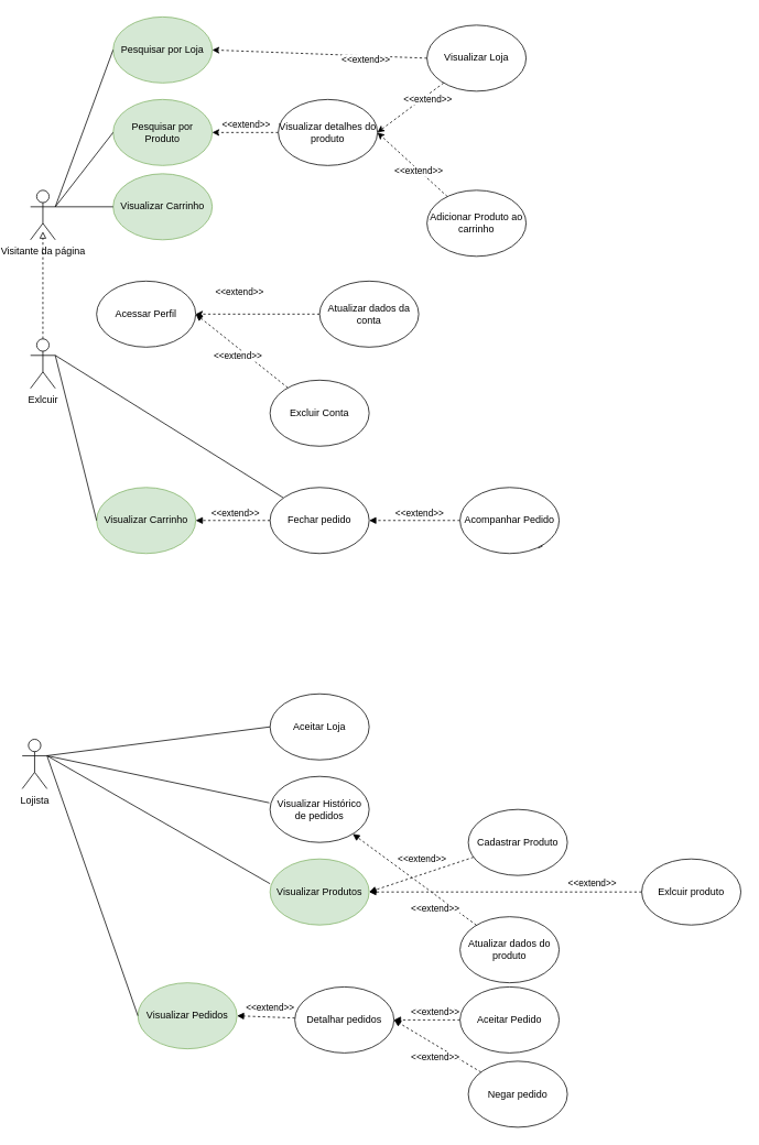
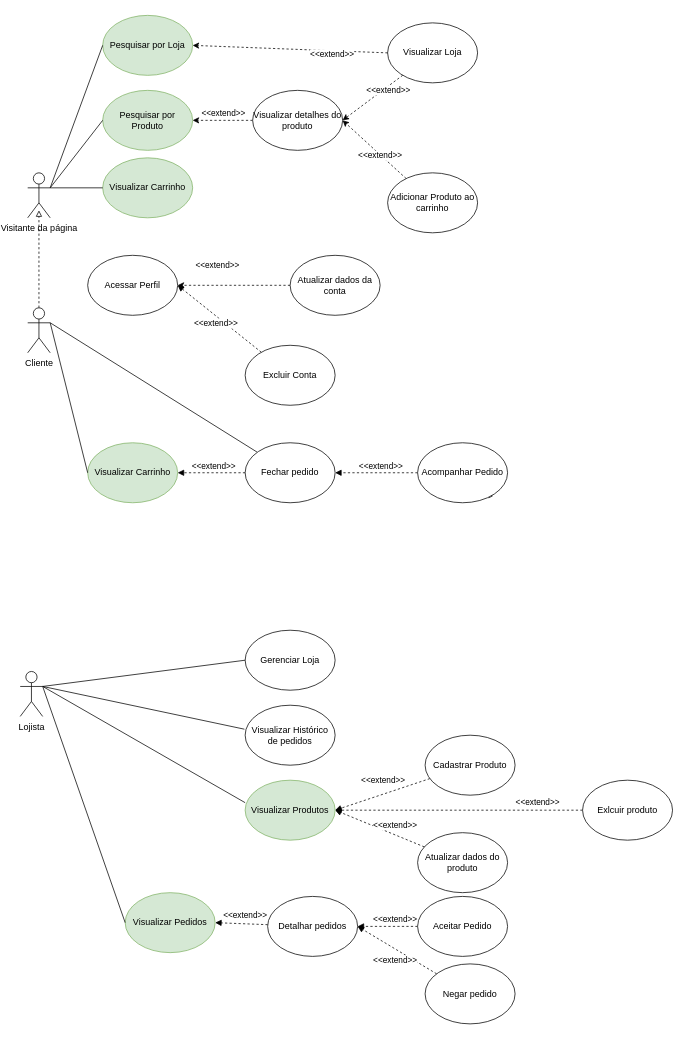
  <mxCell id="0" />
  <mxCell id="1" parent="0" />
  <mxCell id="2" value="Visitante da página&lt;br&gt;" style="shape=umlActor;verticalLabelPosition=bottom;verticalAlign=top;html=1;outlineConnect=0;" parent="1" vertex="1"><mxGeometry x="30" y="230" width="30" height="60" as="geometry" /></mxCell>
  <mxCell id="3" value="Pesquisar por Produto&lt;br&gt;" style="ellipse;whiteSpace=wrap;html=1;fillColor=#d5e8d4;strokeColor=#82b366;fontColor=#000000;" parent="1" vertex="1"><mxGeometry x="130" y="120" width="120" height="80" as="geometry" /></mxCell>
  <mxCell id="4" value="" style="endArrow=none;html=1;exitX=1;exitY=0.333;exitDx=0;exitDy=0;exitPerimeter=0;entryX=0;entryY=0.5;entryDx=0;entryDy=0;" parent="1" source="2" target="3" edge="1"><mxGeometry width="50" height="50" relative="1" as="geometry"><mxPoint x="430" y="530" as="sourcePoint" /><mxPoint x="480" y="480" as="targetPoint" /></mxGeometry></mxCell>
  <mxCell id="5" style="rounded=0;orthogonalLoop=1;jettySize=auto;html=1;entryX=1;entryY=0.5;entryDx=0;entryDy=0;dashed=1;" parent="1" source="6" target="60" edge="1"><mxGeometry relative="1" as="geometry" /></mxCell>
  <mxCell id="6" value="Atualizar dados da conta" style="ellipse;whiteSpace=wrap;html=1;" parent="1" vertex="1"><mxGeometry x="380" y="340" width="120" height="80" as="geometry" /></mxCell>
  <mxCell id="7" style="rounded=0;orthogonalLoop=1;jettySize=auto;html=1;dashed=1;" parent="1" source="9" edge="1"><mxGeometry relative="1" as="geometry"><mxPoint x="450" y="160" as="targetPoint" /></mxGeometry></mxCell>
  <mxCell id="8" value="&amp;lt;&amp;lt;extend&amp;gt;&amp;gt;" style="edgeLabel;html=1;align=center;verticalAlign=middle;resizable=0;points=[];" parent="7" vertex="1" connectable="0"><mxGeometry x="-0.435" y="4" relative="1" as="geometry"><mxPoint as="offset" /></mxGeometry></mxCell>
  <mxCell id="9" value="Visualizar Loja" style="ellipse;whiteSpace=wrap;html=1;" parent="1" vertex="1"><mxGeometry x="510" y="30" width="120" height="80" as="geometry" /></mxCell>
  <mxCell id="10" style="edgeStyle=orthogonalEdgeStyle;rounded=0;orthogonalLoop=1;jettySize=auto;html=1;entryX=1;entryY=0.5;entryDx=0;entryDy=0;dashed=1;" parent="1" source="12" target="3" edge="1"><mxGeometry relative="1" as="geometry"><mxPoint x="290" y="160" as="targetPoint" /></mxGeometry></mxCell>
  <mxCell id="11" value="&amp;lt;&amp;lt;extend&amp;gt;&amp;gt;" style="edgeLabel;html=1;align=center;verticalAlign=middle;resizable=0;points=[];" parent="10" vertex="1" connectable="0"><mxGeometry x="0.25" y="-4" relative="1" as="geometry"><mxPoint x="10" y="-6" as="offset" /></mxGeometry></mxCell>
  <mxCell id="12" value="Visualizar detalhes do produto" style="ellipse;whiteSpace=wrap;html=1;" parent="1" vertex="1"><mxGeometry x="330" y="120" width="120" height="80" as="geometry" /></mxCell>
  <mxCell id="13" style="edgeStyle=none;rounded=0;orthogonalLoop=1;jettySize=auto;html=1;entryX=1;entryY=0.5;entryDx=0;entryDy=0;dashed=1;" parent="1" source="15" target="12" edge="1"><mxGeometry relative="1" as="geometry" /></mxCell>
  <mxCell id="14" value="&amp;lt;&amp;lt;extend&amp;gt;&amp;gt;" style="edgeLabel;html=1;align=center;verticalAlign=middle;resizable=0;points=[];" parent="13" vertex="1" connectable="0"><mxGeometry x="-0.188" y="1" relative="1" as="geometry"><mxPoint as="offset" /></mxGeometry></mxCell>
  <mxCell id="15" value="Adicionar Produto ao carrinho&lt;br&gt;" style="ellipse;whiteSpace=wrap;html=1;" parent="1" vertex="1"><mxGeometry x="510" y="230" width="120" height="80" as="geometry" /></mxCell>
  <mxCell id="16" style="edgeStyle=none;rounded=0;orthogonalLoop=1;jettySize=auto;html=1;dashed=1;endArrow=block;endFill=0;" parent="1" source="17" edge="1"><mxGeometry relative="1" as="geometry"><mxPoint x="45" y="280" as="targetPoint" /></mxGeometry></mxCell>
- <mxCell id="17" value="Exlcuir" style="shape=umlActor;verticalLabelPosition=bottom;verticalAlign=top;html=1;outlineConnect=0;" parent="1" vertex="1"><mxGeometry x="30" y="410" width="30" height="60" as="geometry" /></mxCell>
+ <mxCell id="17" value="Cliente" style="shape=umlActor;verticalLabelPosition=bottom;verticalAlign=top;html=1;outlineConnect=0;" parent="1" vertex="1"><mxGeometry x="30" y="410" width="30" height="60" as="geometry" /></mxCell>
  <mxCell id="18" value="" style="endArrow=none;html=1;exitX=1;exitY=0.333;exitDx=0;exitDy=0;exitPerimeter=0;" parent="1" source="17" target="26" edge="1"><mxGeometry width="50" height="50" relative="1" as="geometry"><mxPoint x="120" y="410" as="sourcePoint" /><mxPoint x="190" y="320" as="targetPoint" /></mxGeometry></mxCell>
  <mxCell id="19" value="Visualizar Carrinho" style="ellipse;whiteSpace=wrap;html=1;fillColor=#d5e8d4;strokeColor=#82b366;fontColor=#000000;" parent="1" vertex="1"><mxGeometry x="130" y="210" width="120" height="80" as="geometry" /></mxCell>
  <mxCell id="20" value="" style="endArrow=none;html=1;entryX=0;entryY=0.5;entryDx=0;entryDy=0;" parent="1" target="19" edge="1"><mxGeometry width="50" height="50" relative="1" as="geometry"><mxPoint x="60" y="250" as="sourcePoint" /><mxPoint x="140" y="170" as="targetPoint" /></mxGeometry></mxCell>
  <mxCell id="21" value="Visualizar Carrinho" style="ellipse;whiteSpace=wrap;html=1;fillColor=#d5e8d4;strokeColor=#82b366;fontColor=#000000;" parent="1" vertex="1"><mxGeometry x="110" y="590" width="120" height="80" as="geometry" /></mxCell>
  <mxCell id="22" value="" style="endArrow=none;html=1;exitX=1;exitY=0.333;exitDx=0;exitDy=0;exitPerimeter=0;entryX=0;entryY=0.5;entryDx=0;entryDy=0;" parent="1" source="17" target="21" edge="1"><mxGeometry width="50" height="50" relative="1" as="geometry"><mxPoint x="70" y="440" as="sourcePoint" /><mxPoint x="140" y="370" as="targetPoint" /></mxGeometry></mxCell>
  <mxCell id="23" style="edgeStyle=none;rounded=0;orthogonalLoop=1;jettySize=auto;html=1;entryX=1;entryY=0.5;entryDx=0;entryDy=0;dashed=1;endArrow=block;endFill=1;" parent="1" source="26" target="21" edge="1"><mxGeometry relative="1" as="geometry" /></mxCell>
  <mxCell id="24" value="&lt;span style=&quot;color: rgba(0 , 0 , 0 , 0) ; font-family: monospace ; font-size: 0px ; background-color: rgb(248 , 249 , 250)&quot;&gt;%3CmxGraphModel%3E%3Croot%3E%3CmxCell%20id%3D%220%22%2F%3E%3CmxCell%20id%3D%221%22%20parent%3D%220%22%2F%3E%3CmxCell%20id%3D%222%22%20style%3D%22edgeStyle%3Dnone%3Brounded%3D0%3BorthogonalLoop%3D1%3BjettySize%3Dauto%3Bhtml%3D1%3BentryX%3D0.5%3BentryY%3D0%3BentryDx%3D0%3BentryDy%3D0%3Bdashed%3D1%3B%22%20edge%3D%221%22%20parent%3D%221%22%3E%3CmxGeometry%20relative%3D%221%22%20as%3D%22geometry%22%3E%3CmxPoint%20x%3D%22640%22%20y%3D%22130%22%20as%3D%22sourcePoint%22%2F%3E%3CmxPoint%20x%3D%22640%22%20y%3D%22290%22%20as%3D%22targetPoint%22%2F%3E%3C%2FmxGeometry%3E%3C%2FmxCell%3E%3CmxCell%20id%3D%223%22%20value%3D%22%26amp%3Blt%3B%26amp%3Blt%3Bextend%26amp%3Bgt%3B%26amp%3Bgt%3B%22%20style%3D%22edgeLabel%3Bhtml%3D1%3Balign%3Dcenter%3BverticalAlign%3Dmiddle%3Bresizable%3D0%3Bpoints%3D%5B%5D%3B%22%20vertex%3D%221%22%20connectable%3D%220%22%20parent%3D%222%22%3E%3CmxGeometry%20x%3D%220.125%22%20relative%3D%221%22%20as%3D%22geometry%22%3E%3CmxPoint%20as%3D%22offset%22%2F%3E%3C%2FmxGeometry%3E%3C%2FmxCell%3E%3C%2Froot%3E%3C%2FmxGraphModel%3E&lt;/span&gt;&lt;span style=&quot;color: rgba(0 , 0 , 0 , 0) ; font-family: monospace ; font-size: 0px ; background-color: rgb(248 , 249 , 250)&quot;&gt;%3CmxGraphModel%3E%3Croot%3E%3CmxCell%20id%3D%220%22%2F%3E%3CmxCell%20id%3D%221%22%20parent%3D%220%22%2F%3E%3CmxCell%20id%3D%222%22%20style%3D%22edgeStyle%3Dnone%3Brounded%3D0%3BorthogonalLoop%3D1%3BjettySize%3Dauto%3Bhtml%3D1%3BentryX%3D0.5%3BentryY%3D0%3BentryDx%3D0%3BentryDy%3D0%3Bdashed%3D1%3B%22%20edge%3D%221%22%20parent%3D%221%22%3E%3CmxGeometry%20relative%3D%221%22%20as%3D%22geometry%22%3E%3CmxPoint%20x%3D%22640%22%20y%3D%22130%22%20as%3D%22sourcePoint%22%2F%3E%3CmxPoint%20x%3D%22640%22%20y%3D%22290%22%20as%3D%22targetPoint%22%2F%3E%3C%2FmxGeometry%3E%3C%2FmxCell%3E%3CmxCell%20id%3D%223%22%20value%3D%22%26amp%3Blt%3B%26amp%3Blt%3Bextend%26amp%3Bgt%3B%26amp%3Bgt%3B%22%20style%3D%22edgeLabel%3Bhtml%3D1%3Balign%3Dcenter%3BverticalAlign%3Dmiddle%3Bresizable%3D0%3Bpoints%3D%5B%5D%3B%22%20vertex%3D%221%22%20connectable%3D%220%22%20parent%3D%222%22%3E%3CmxGeometry%20x%3D%220.125%22%20relative%3D%221%22%20as%3D%22geometry%22%3E%3CmxPoint%20as%3D%22offset%22%2F%3E%3C%2FmxGeometry%3E%3C%2FmxCell%3E%3C%2Froot%3E%3C%2FmxGraphModel%3E&lt;/span&gt;" style="edgeLabel;html=1;align=center;verticalAlign=middle;resizable=0;points=[];" parent="23" vertex="1" connectable="0"><mxGeometry x="-0.275" y="1" relative="1" as="geometry"><mxPoint as="offset" /></mxGeometry></mxCell>
  <mxCell id="25" value="&amp;lt;&amp;lt;extend&amp;gt;&amp;gt;" style="edgeLabel;html=1;align=center;verticalAlign=middle;resizable=0;points=[];" parent="23" vertex="1" connectable="0"><mxGeometry x="-0.35" relative="1" as="geometry"><mxPoint x="-14" y="-10" as="offset" /></mxGeometry></mxCell>
  <mxCell id="26" value="Fechar pedido" style="ellipse;whiteSpace=wrap;html=1;" parent="1" vertex="1"><mxGeometry x="320" y="590" width="120" height="80" as="geometry" /></mxCell>
  <mxCell id="27" value="Lojista" style="shape=umlActor;verticalLabelPosition=bottom;verticalAlign=top;html=1;outlineConnect=0;" parent="1" vertex="1"><mxGeometry x="20" y="895" width="30" height="60" as="geometry" /></mxCell>
- <mxCell id="28" value="Aceitar Loja" style="ellipse;whiteSpace=wrap;html=1;" parent="1" vertex="1"><mxGeometry x="320" y="840" width="120" height="80" as="geometry" /></mxCell>
+ <mxCell id="28" value="Gerenciar Loja" style="ellipse;whiteSpace=wrap;html=1;" parent="1" vertex="1"><mxGeometry x="320" y="840" width="120" height="80" as="geometry" /></mxCell>
  <mxCell id="29" style="edgeStyle=none;rounded=0;orthogonalLoop=1;jettySize=auto;html=1;entryX=1;entryY=0.5;entryDx=0;entryDy=0;dashed=1;endArrow=block;endFill=1;" parent="1" edge="1"><mxGeometry relative="1" as="geometry"><mxPoint x="387.884" y="886.51" as="sourcePoint" /></mxGeometry></mxCell>
  <mxCell id="30" style="edgeStyle=none;rounded=0;orthogonalLoop=1;jettySize=auto;html=1;endArrow=block;endFill=1;dashed=1;entryX=1;entryY=0.5;entryDx=0;entryDy=0;" parent="1" edge="1"><mxGeometry relative="1" as="geometry"><mxPoint x="260" y="800" as="targetPoint" /></mxGeometry></mxCell>
  <mxCell id="31" style="edgeStyle=none;rounded=0;orthogonalLoop=1;jettySize=auto;html=1;entryX=1;entryY=0.5;entryDx=0;entryDy=0;dashed=1;endArrow=block;endFill=1;" parent="1" source="32" target="51" edge="1"><mxGeometry relative="1" as="geometry" /></mxCell>
  <mxCell id="32" value="Cadastrar Produto" style="ellipse;whiteSpace=wrap;html=1;" parent="1" vertex="1"><mxGeometry x="560" y="980" width="120" height="80" as="geometry" /></mxCell>
- <mxCell id="33" style="edgeStyle=none;rounded=0;orthogonalLoop=1;jettySize=auto;html=1;dashed=1;endArrow=block;endFill=1;" parent="1" source="34" target="66" edge="1"><mxGeometry relative="1" as="geometry"><mxPoint x="670" y="1170" as="targetPoint" /></mxGeometry></mxCell>
+ <mxCell id="33" style="edgeStyle=none;rounded=0;orthogonalLoop=1;jettySize=auto;html=1;dashed=1;endArrow=block;endFill=1;entryX=1;entryY=0.5;entryDx=0;entryDy=0;" parent="1" source="34" target="51" edge="1"><mxGeometry relative="1" as="geometry"><mxPoint x="670" y="1170" as="targetPoint" /></mxGeometry></mxCell>
  <mxCell id="34" value="Atualizar dados do produto" style="ellipse;whiteSpace=wrap;html=1;" parent="1" vertex="1"><mxGeometry x="550" y="1110" width="120" height="80" as="geometry" /></mxCell>
  <mxCell id="35" value="" style="endArrow=none;html=1;exitX=1;exitY=0.333;exitDx=0;exitDy=0;exitPerimeter=0;entryX=0;entryY=0.5;entryDx=0;entryDy=0;" parent="1" source="27" target="28" edge="1"><mxGeometry width="50" height="50" relative="1" as="geometry"><mxPoint x="310" y="945" as="sourcePoint" /><mxPoint x="360" y="895" as="targetPoint" /></mxGeometry></mxCell>
  <mxCell id="36" value="Visualizar Pedidos" style="ellipse;whiteSpace=wrap;html=1;fillColor=#d5e8d4;strokeColor=#82b366;fontColor=#000000;" parent="1" vertex="1"><mxGeometry x="160" y="1190" width="120" height="80" as="geometry" /></mxCell>
  <mxCell id="37" style="edgeStyle=none;rounded=0;orthogonalLoop=1;jettySize=auto;html=1;entryX=1;entryY=0.5;entryDx=0;entryDy=0;dashed=1;endArrow=block;endFill=1;" parent="1" source="38" target="36" edge="1"><mxGeometry relative="1" as="geometry" /></mxCell>
  <mxCell id="38" value="Detalhar pedidos" style="ellipse;whiteSpace=wrap;html=1;" parent="1" vertex="1"><mxGeometry x="350" y="1195" width="120" height="80" as="geometry" /></mxCell>
  <mxCell id="39" style="edgeStyle=none;rounded=0;orthogonalLoop=1;jettySize=auto;html=1;dashed=1;endArrow=block;endFill=1;entryX=1;entryY=0.5;entryDx=0;entryDy=0;" parent="1" source="40" target="38" edge="1"><mxGeometry relative="1" as="geometry"><mxPoint x="441" y="1265" as="targetPoint" /></mxGeometry></mxCell>
  <mxCell id="40" value="Aceitar Pedido" style="ellipse;whiteSpace=wrap;html=1;" parent="1" vertex="1"><mxGeometry x="550" y="1195" width="120" height="80" as="geometry" /></mxCell>
  <mxCell id="41" style="edgeStyle=none;rounded=0;orthogonalLoop=1;jettySize=auto;html=1;entryX=1;entryY=0.5;entryDx=0;entryDy=0;dashed=1;endArrow=block;endFill=1;" parent="1" source="42" target="38" edge="1"><mxGeometry relative="1" as="geometry" /></mxCell>
  <mxCell id="42" value="Negar pedido" style="ellipse;whiteSpace=wrap;html=1;" parent="1" vertex="1"><mxGeometry x="560" y="1285" width="120" height="80" as="geometry" /></mxCell>
  <mxCell id="43" style="edgeStyle=none;rounded=0;orthogonalLoop=1;jettySize=auto;html=1;entryX=1;entryY=0.5;entryDx=0;entryDy=0;dashed=1;endArrow=block;endFill=1;" parent="1" source="44" target="51" edge="1"><mxGeometry relative="1" as="geometry" /></mxCell>
  <mxCell id="44" value="Exlcuir produto" style="ellipse;whiteSpace=wrap;html=1;" parent="1" vertex="1"><mxGeometry x="770" y="1040" width="120" height="80" as="geometry" /></mxCell>
  <mxCell id="45" value="" style="endArrow=none;html=1;entryX=0;entryY=0.5;entryDx=0;entryDy=0;" parent="1" target="36" edge="1"><mxGeometry width="50" height="50" relative="1" as="geometry"><mxPoint x="50" y="915" as="sourcePoint" /><mxPoint x="120" y="1205" as="targetPoint" /></mxGeometry></mxCell>
  <mxCell id="46" value="&amp;lt;&amp;lt;extend&amp;gt;&amp;gt;" style="edgeLabel;html=1;align=center;verticalAlign=middle;resizable=0;points=[];" parent="1" vertex="1" connectable="0"><mxGeometry x="344" y="1050" as="geometry"><mxPoint x="159" y="-11" as="offset" /></mxGeometry></mxCell>
  <mxCell id="47" value="&amp;lt;&amp;lt;extend&amp;gt;&amp;gt;" style="edgeLabel;html=1;align=center;verticalAlign=middle;resizable=0;points=[];" parent="1" vertex="1" connectable="0"><mxGeometry x="550" y="1080" as="geometry"><mxPoint x="159" y="-11" as="offset" /></mxGeometry></mxCell>
  <mxCell id="48" value="&amp;lt;&amp;lt;extend&amp;gt;&amp;gt;" style="edgeLabel;html=1;align=center;verticalAlign=middle;resizable=0;points=[];" parent="1" vertex="1" connectable="0"><mxGeometry x="360" y="1235" as="geometry"><mxPoint x="159" y="-11" as="offset" /></mxGeometry></mxCell>
  <mxCell id="49" value="&amp;lt;&amp;lt;extend&amp;gt;&amp;gt;" style="edgeLabel;html=1;align=center;verticalAlign=middle;resizable=0;points=[];" parent="1" vertex="1" connectable="0"><mxGeometry x="360" y="1290" as="geometry"><mxPoint x="159" y="-11" as="offset" /></mxGeometry></mxCell>
  <mxCell id="50" value="&amp;lt;&amp;lt;extend&amp;gt;&amp;gt;" style="edgeLabel;html=1;align=center;verticalAlign=middle;resizable=0;points=[];" parent="1" vertex="1" connectable="0"><mxGeometry x="160" y="1230" as="geometry"><mxPoint x="159" y="-11" as="offset" /></mxGeometry></mxCell>
  <mxCell id="51" value="Visualizar Produtos" style="ellipse;whiteSpace=wrap;html=1;fillColor=#d5e8d4;strokeColor=#82b366;fontColor=#000000;" parent="1" vertex="1"><mxGeometry x="320" y="1040" width="120" height="80" as="geometry" /></mxCell>
  <mxCell id="52" value="&amp;lt;&amp;lt;extend&amp;gt;&amp;gt;" style="edgeLabel;html=1;align=center;verticalAlign=middle;resizable=0;points=[];" parent="1" vertex="1" connectable="0"><mxGeometry x="360" y="1110" as="geometry"><mxPoint x="159" y="-11" as="offset" /></mxGeometry></mxCell>
  <mxCell id="53" style="edgeStyle=none;rounded=0;orthogonalLoop=1;jettySize=auto;html=1;entryX=1;entryY=0.5;entryDx=0;entryDy=0;dashed=1;endArrow=block;endFill=1;" parent="1" source="54" target="60" edge="1"><mxGeometry relative="1" as="geometry" /></mxCell>
  <mxCell id="54" value="Excluir Conta" style="ellipse;whiteSpace=wrap;html=1;" parent="1" vertex="1"><mxGeometry x="320" y="460" width="120" height="80" as="geometry" /></mxCell>
  <mxCell id="55" value="&amp;lt;&amp;lt;extend&amp;gt;&amp;gt;" style="edgeLabel;html=1;align=center;verticalAlign=middle;resizable=0;points=[];" parent="1" vertex="1" connectable="0"><mxGeometry x="280" y="430" as="geometry" /></mxCell>
  <mxCell id="56" value="&lt;font color=&quot;#000000&quot;&gt;Pesquisar por Loja&lt;/font&gt;" style="ellipse;whiteSpace=wrap;html=1;fillColor=#d5e8d4;strokeColor=#82b366;" parent="1" vertex="1"><mxGeometry x="130" y="20" width="120" height="80" as="geometry" /></mxCell>
  <mxCell id="57" value="" style="endArrow=none;html=1;exitX=1;exitY=0.333;exitDx=0;exitDy=0;exitPerimeter=0;entryX=0;entryY=0.5;entryDx=0;entryDy=0;" parent="1" source="2" target="56" edge="1"><mxGeometry width="50" height="50" relative="1" as="geometry"><mxPoint x="50" y="210" as="sourcePoint" /><mxPoint x="120" y="120" as="targetPoint" /></mxGeometry></mxCell>
  <mxCell id="58" style="rounded=0;orthogonalLoop=1;jettySize=auto;html=1;dashed=1;entryX=1;entryY=0.5;entryDx=0;entryDy=0;exitX=0;exitY=0.5;exitDx=0;exitDy=0;" parent="1" source="9" target="56" edge="1"><mxGeometry relative="1" as="geometry"><mxPoint x="367.48" y="100" as="targetPoint" /><mxPoint x="449.998" y="31.235" as="sourcePoint" /></mxGeometry></mxCell>
  <mxCell id="59" value="&amp;lt;&amp;lt;extend&amp;gt;&amp;gt;" style="edgeLabel;html=1;align=center;verticalAlign=middle;resizable=0;points=[];" parent="58" vertex="1" connectable="0"><mxGeometry x="-0.435" y="4" relative="1" as="geometry"><mxPoint as="offset" /></mxGeometry></mxCell>
  <mxCell id="60" value="Acessar Perfil" style="ellipse;whiteSpace=wrap;html=1;" parent="1" vertex="1"><mxGeometry x="110" y="340" width="120" height="80" as="geometry" /></mxCell>
  <mxCell id="61" value="&amp;lt;&amp;lt;extend&amp;gt;&amp;gt;" style="edgeLabel;html=1;align=center;verticalAlign=middle;resizable=0;points=[];" parent="1" vertex="1" connectable="0"><mxGeometry x="380" y="350" as="geometry"><mxPoint x="-98" y="2" as="offset" /></mxGeometry></mxCell>
  <mxCell id="62" style="edgeStyle=none;rounded=0;orthogonalLoop=1;jettySize=auto;html=1;entryX=1;entryY=0.5;entryDx=0;entryDy=0;dashed=1;endArrow=block;endFill=1;exitX=0;exitY=0.5;exitDx=0;exitDy=0;" parent="1" source="64" target="26" edge="1"><mxGeometry relative="1" as="geometry"><mxPoint x="681.589" y="699.271" as="sourcePoint" /><mxPoint x="570" y="610" as="targetPoint" /></mxGeometry></mxCell>
  <mxCell id="63" value="&amp;lt;&amp;lt;extend&amp;gt;&amp;gt;" style="edgeLabel;html=1;align=center;verticalAlign=middle;resizable=0;points=[];" parent="1" vertex="1" connectable="0"><mxGeometry x="620" y="660" as="geometry" /></mxCell>
  <mxCell id="64" value="Acompanhar Pedido" style="ellipse;whiteSpace=wrap;html=1;" parent="1" vertex="1"><mxGeometry x="550" y="590" width="120" height="80" as="geometry" /></mxCell>
  <mxCell id="65" value="&amp;lt;&amp;lt;extend&amp;gt;&amp;gt;" style="edgeLabel;html=1;align=center;verticalAlign=middle;resizable=0;points=[];" parent="1" vertex="1" connectable="0"><mxGeometry x="500" y="620" as="geometry" /></mxCell>
  <mxCell id="66" value="Visualizar Histórico de pedidos" style="ellipse;whiteSpace=wrap;html=1;" parent="1" vertex="1"><mxGeometry x="320" y="940" width="120" height="80" as="geometry" /></mxCell>
  <mxCell id="67" value="" style="endArrow=none;html=1;exitX=1;exitY=0.333;exitDx=0;exitDy=0;exitPerimeter=0;entryX=0;entryY=0.375;entryDx=0;entryDy=0;entryPerimeter=0;" edge="1" parent="1" source="27" target="51"><mxGeometry width="50" height="50" relative="1" as="geometry"><mxPoint x="230" y="1090" as="sourcePoint" /><mxPoint x="320" y="1090" as="targetPoint" /></mxGeometry></mxCell>
  <mxCell id="68" value="" style="endArrow=none;html=1;exitX=1;exitY=0.333;exitDx=0;exitDy=0;exitPerimeter=0;entryX=-0.008;entryY=0.4;entryDx=0;entryDy=0;entryPerimeter=0;" edge="1" parent="1" source="27" target="66"><mxGeometry width="50" height="50" relative="1" as="geometry"><mxPoint x="230" y="1010" as="sourcePoint" /><mxPoint x="320" y="1010" as="targetPoint" /></mxGeometry></mxCell>
